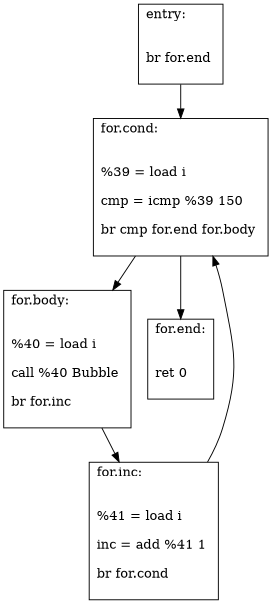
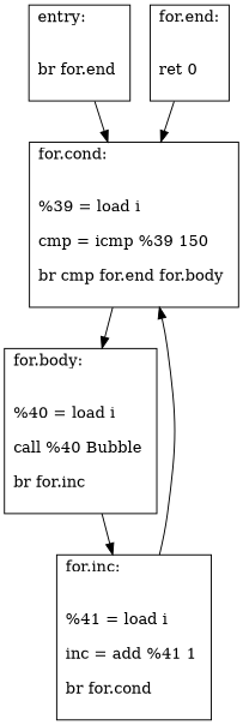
  digraph {
    node [shape=record]
    n1 [label="{entry:\l\l\n			br for.end \l\n		}"]
    n2 [label="{for.cond:\l\l\n			%39 = load i \l\n			cmp = icmp %39 150 \l\n			br cmp for.end for.body \l\n		}"]
    n3 [label="{for.body:\l\l\n			%40 = load i \l\n			call %40 Bubble \l\n			br for.inc \l\n		}"]
    n4 [label="{for.end:\l\l\n			ret 0 \l\n		}"]
    n5 [label="{for.inc:\l\l\n			%41 = load i \l\n			inc = add %41 1 \l\n			br for.cond \l\n		}"]
    n1 -> n2
    n2 -> n3
-   n2 -> n4
+   n4 -> n2
    n3 -> n5
    n5 -> n2
  }
